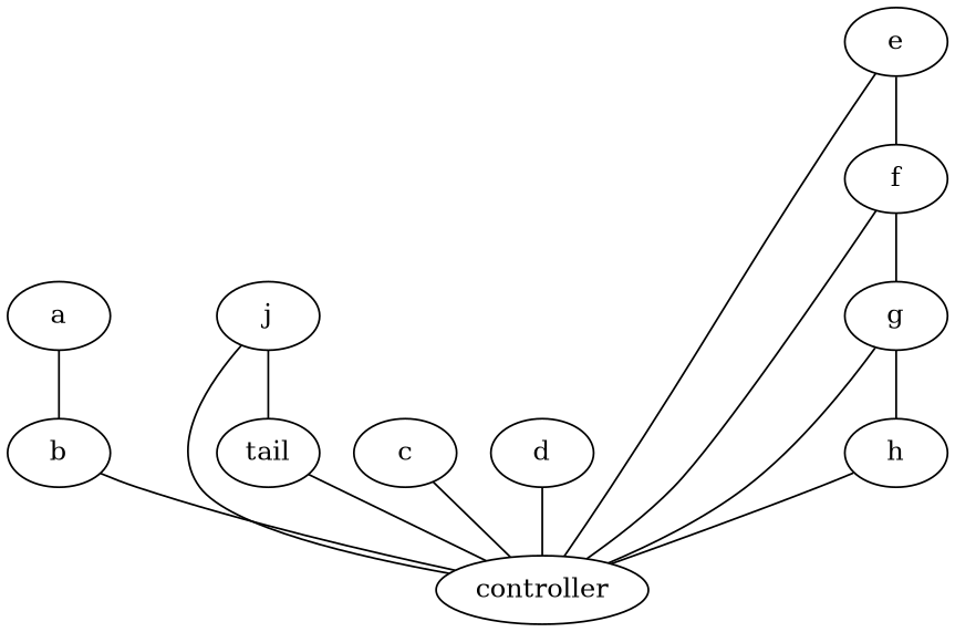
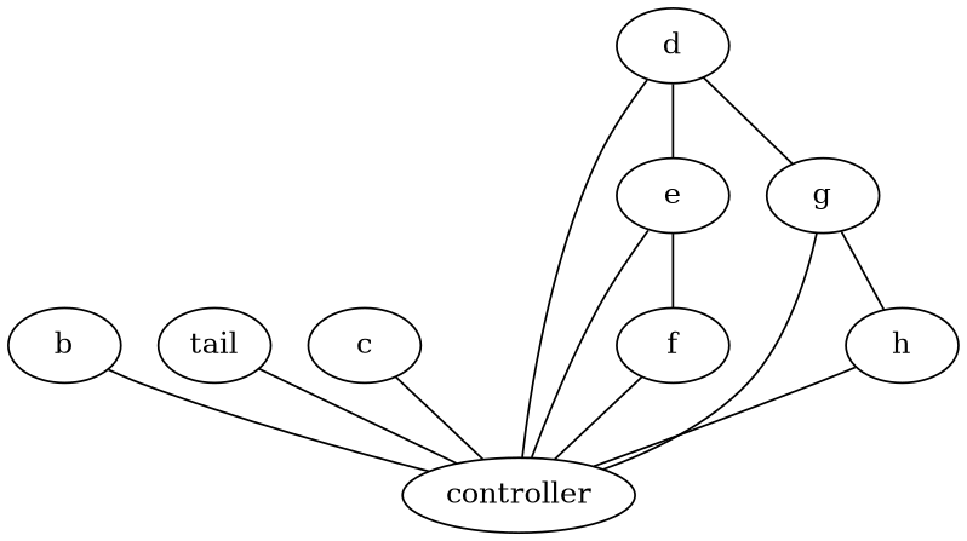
  graph {
    counterexport=True
    counterexportfile=counters
    counterexportinterval=1
    exportcycle=60
    flowexport=text
    flowinactivetmo=60
    flowsampling=1.0
    longflowtmo=60
    measurementnodes=a
    pktsampling=1.0
    node [type=OpenflowSwitch autoack=False]
    edge [capacity=1000000000 delay=0.01]
    controller [components="pox.forwarding.l2_learning" type=OpenflowController autoack=""]
-   a
    b
    tail [ipdests="10.3.0.0/16 10.4.0.0/16 10.0.0.0/8"]
    c
    d
    e
    f
    g
    h
-   j
-   a -- b [weight=10]
    b -- controller
    tail -- controller
    c -- controller
    d -- controller
+   d -- e [weight=10]
    e -- controller
    e -- f [weight=10]
    f -- controller
-   f -- g [weight=10]
+   d -- g [weight=10]
    g -- controller
    g -- h [weight=10]
    h -- controller
-   j -- controller
-   j -- tail [weight=10]
  }
